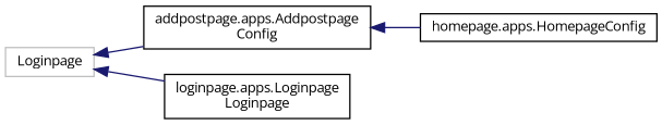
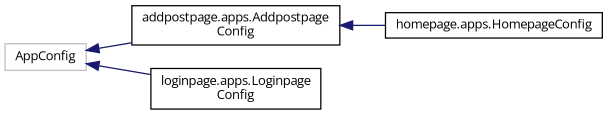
  digraph {
    fontname="Open Sans"
    rankdir=LR
    node [color=black fillcolor=white fontname="Open Sans" fontsize=10 shape=record style=filled]
    edge [color=midnightblue dir=back fontname="Open Sans" fontsize=10 labelfontname=Helvetica labelfontsize=10 style=solid]
-   n1 [color=grey75 height=0.2 label=Loginpage width=0.4]
+   n1 [color=grey75 height=0.2 label=AppConfig width=0.4]
    n2 [height=0.2 label="addpostpage.apps.Addpostpage\lConfig" width=0.4]
-   n3 [height=0.2 label="loginpage.apps.Loginpage\lLoginpage" width=0.4]
+   n3 [height=0.2 label="loginpage.apps.Loginpage\lConfig" width=0.4]
    n4 [height=0.2 label="homepage.apps.HomepageConfig" width=0.4]
    n1 -> n2
    n1 -> n3
    n2 -> n4
  }
